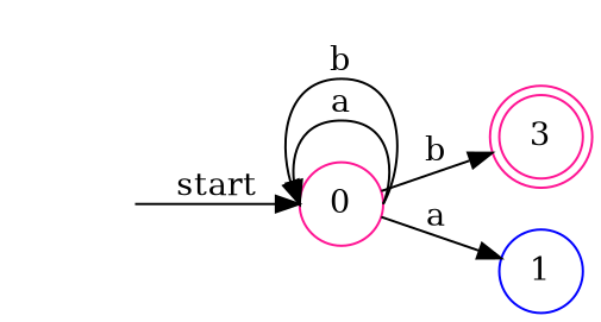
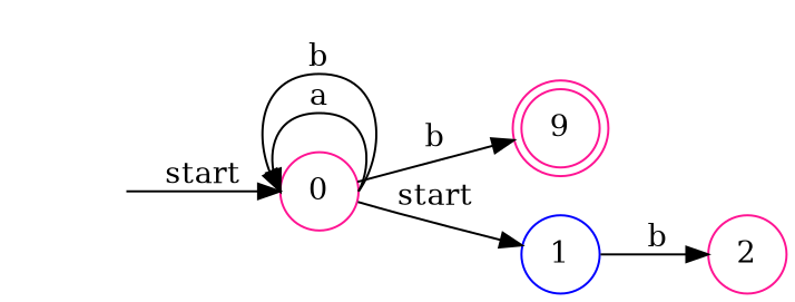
  digraph {
    rankdir=LR
    node [color=deeppink shape=circle]
    S [style=invis color="" shape=""]
    0
-   3 [shape=doublecircle]
+   3 [shape=doublecircle label=9]
    1 [color=blue]
+   2
    S -> 0 [label=start]
    0 -> 0 [headport=w label=a tailport=e]
    0 -> 0 [headport=w label=b tailport=e]
    0 -> 3 [label=b]
-   0 -> 1 [label=a]
+   0 -> 1 [label=start]
+   1 -> 2 [label=b]
  }
